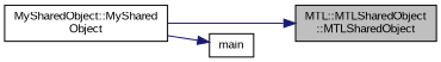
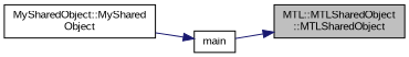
  digraph {
    fontname="Liberation Sans"
    rankdir=RL
    node [color=black fillcolor=white fontname="Liberation Sans" fontsize=10 shape=record style=filled]
    edge [color=midnightblue dir=back fontname="Liberation Sans" fontsize=10 labelfontname=Helvetica labelfontsize=10 style=solid]
    n1 [fillcolor=grey75 fontcolor=black height=0.2 label="MTL::MTLSharedObject\l::MTLSharedObject" width=0.4]
    n2 [height=0.2 label="MySharedObject::MyShared\lObject" width=0.4]
    n3 [height=0.2 label=main width=0.4]
-   n1 -> n2
+   n1 -> n3
    n3 -> n2
  }
